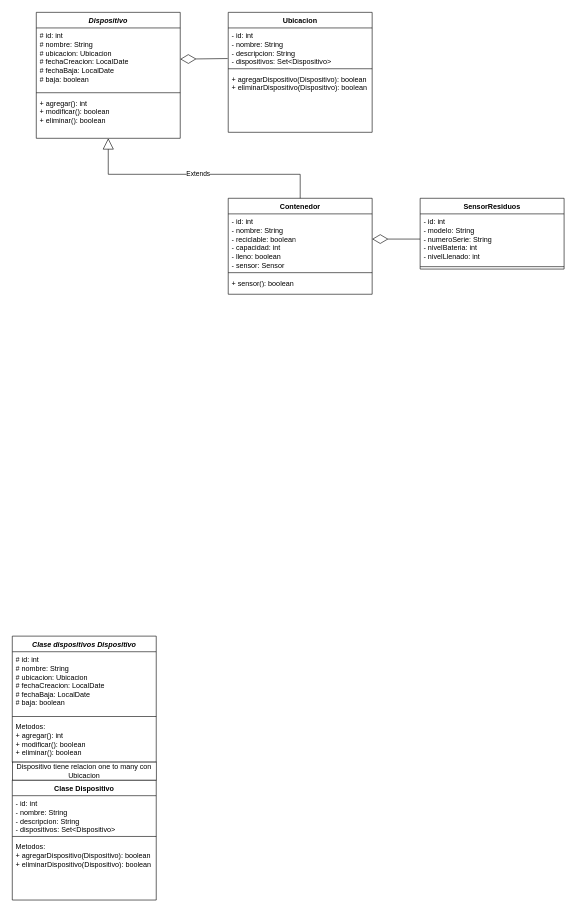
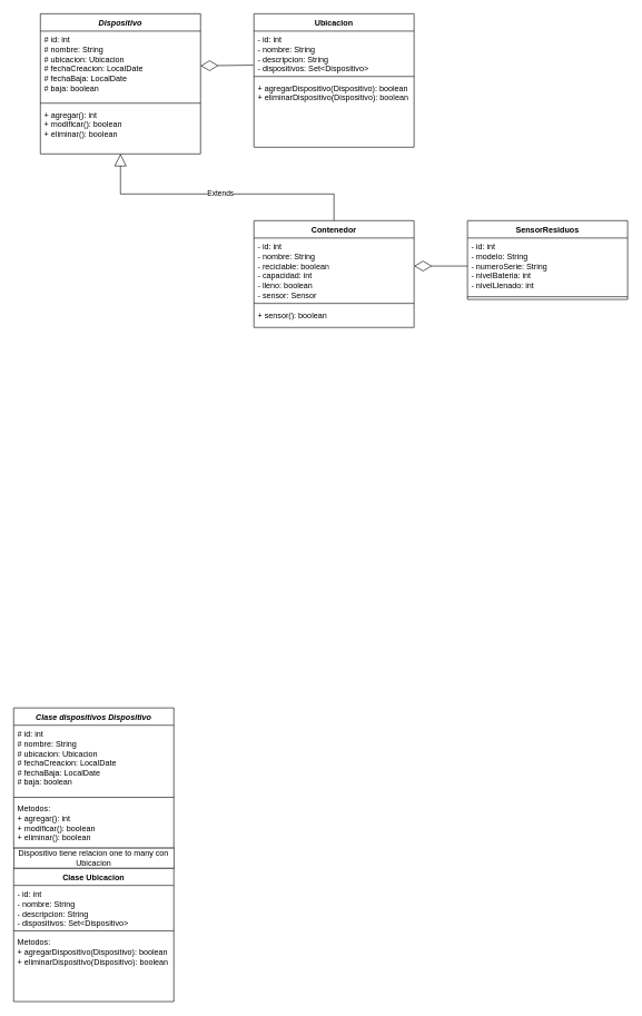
  <mxCell id="0" />
  <mxCell id="1" parent="0" />
  <mxCell id="2" value="Ubicacion" style="swimlane;fontStyle=1;align=center;verticalAlign=top;childLayout=stackLayout;horizontal=1;startSize=26;horizontalStack=0;resizeParent=1;resizeParentMax=0;resizeLast=0;collapsible=1;marginBottom=0;whiteSpace=wrap;html=1;" parent="1" vertex="1"><mxGeometry x="380" y="20" width="240" height="200" as="geometry"><mxRectangle x="480" y="400" width="80" height="30" as="alternateBounds" /></mxGeometry></mxCell>
  <mxCell id="3" value="- id: int&lt;br&gt;- nombre: String&lt;br&gt;- descripcion: String&lt;br&gt;- dispositivos: Set&amp;lt;Dispositivo&amp;gt;" style="text;strokeColor=none;fillColor=none;align=left;verticalAlign=top;spacingLeft=4;spacingRight=4;overflow=hidden;rotatable=0;points=[[0,0.5],[1,0.5]];portConstraint=eastwest;whiteSpace=wrap;html=1;" parent="2" vertex="1"><mxGeometry y="26" width="240" height="64" as="geometry" /></mxCell>
  <mxCell id="4" value="" style="line;strokeWidth=1;fillColor=none;align=left;verticalAlign=middle;spacingTop=-1;spacingLeft=3;spacingRight=3;rotatable=0;labelPosition=right;points=[];portConstraint=eastwest;strokeColor=inherit;" parent="2" vertex="1"><mxGeometry y="90" width="240" height="8" as="geometry" /></mxCell>
  <mxCell id="5" value="+ agregarDispositivo(Dispositivo): boolean&lt;br&gt;+ eliminarDispositivo(Dispositivo): boolean" style="text;strokeColor=none;fillColor=none;align=left;verticalAlign=top;spacingLeft=4;spacingRight=4;overflow=hidden;rotatable=0;points=[[0,0.5],[1,0.5]];portConstraint=eastwest;whiteSpace=wrap;html=1;" parent="2" vertex="1"><mxGeometry y="98" width="240" height="102" as="geometry" /></mxCell>
  <mxCell id="6" value="&lt;i&gt;Dispositivo&lt;/i&gt;" style="swimlane;fontStyle=1;align=center;verticalAlign=top;childLayout=stackLayout;horizontal=1;startSize=26;horizontalStack=0;resizeParent=1;resizeParentMax=0;resizeLast=0;collapsible=1;marginBottom=0;whiteSpace=wrap;html=1;" parent="1" vertex="1"><mxGeometry x="60" y="20" width="240" height="210" as="geometry"><mxRectangle x="480" y="400" width="80" height="30" as="alternateBounds" /></mxGeometry></mxCell>
  <mxCell id="7" value="# id: int&lt;br&gt;# nombre: String&lt;br&gt;# ubicacion: Ubicacion&lt;br&gt;# fechaCreacion: LocalDate&lt;br&gt;# fechaBaja: LocalDate&lt;br&gt;# baja: boolean" style="text;strokeColor=none;fillColor=none;align=left;verticalAlign=top;spacingLeft=4;spacingRight=4;overflow=hidden;rotatable=0;points=[[0,0.5],[1,0.5]];portConstraint=eastwest;whiteSpace=wrap;html=1;" parent="6" vertex="1"><mxGeometry y="26" width="240" height="104" as="geometry" /></mxCell>
  <mxCell id="8" value="" style="line;strokeWidth=1;fillColor=none;align=left;verticalAlign=middle;spacingTop=-1;spacingLeft=3;spacingRight=3;rotatable=0;labelPosition=right;points=[];portConstraint=eastwest;strokeColor=inherit;" parent="6" vertex="1"><mxGeometry y="130" width="240" height="8" as="geometry" /></mxCell>
  <mxCell id="9" value="+ agregar(): int&lt;br&gt;+ modificar(): boolean&lt;br&gt;+ eliminar(): boolean" style="text;strokeColor=none;fillColor=none;align=left;verticalAlign=top;spacingLeft=4;spacingRight=4;overflow=hidden;rotatable=0;points=[[0,0.5],[1,0.5]];portConstraint=eastwest;whiteSpace=wrap;html=1;" parent="6" vertex="1"><mxGeometry y="138" width="240" height="72" as="geometry" /></mxCell>
  <mxCell id="10" value="Contenedor" style="swimlane;fontStyle=1;align=center;verticalAlign=top;childLayout=stackLayout;horizontal=1;startSize=26;horizontalStack=0;resizeParent=1;resizeParentMax=0;resizeLast=0;collapsible=1;marginBottom=0;whiteSpace=wrap;html=1;" parent="1" vertex="1"><mxGeometry x="380" y="330" width="240" height="160" as="geometry"><mxRectangle x="480" y="400" width="80" height="30" as="alternateBounds" /></mxGeometry></mxCell>
  <mxCell id="11" value="- id: int&lt;br&gt;- nombre: String&lt;br&gt;- reciclable: boolean&lt;br&gt;- capacidad: int&lt;br&gt;- lleno: boolean&lt;br&gt;- sensor: Sensor" style="text;strokeColor=none;fillColor=none;align=left;verticalAlign=top;spacingLeft=4;spacingRight=4;overflow=hidden;rotatable=0;points=[[0,0.5],[1,0.5]];portConstraint=eastwest;whiteSpace=wrap;html=1;" parent="10" vertex="1"><mxGeometry y="26" width="240" height="94" as="geometry" /></mxCell>
  <mxCell id="12" value="" style="line;strokeWidth=1;fillColor=none;align=left;verticalAlign=middle;spacingTop=-1;spacingLeft=3;spacingRight=3;rotatable=0;labelPosition=right;points=[];portConstraint=eastwest;strokeColor=inherit;" parent="10" vertex="1"><mxGeometry y="120" width="240" height="8" as="geometry" /></mxCell>
  <mxCell id="13" value="+ sensor(): boolean" style="text;strokeColor=none;fillColor=none;align=left;verticalAlign=top;spacingLeft=4;spacingRight=4;overflow=hidden;rotatable=0;points=[[0,0.5],[1,0.5]];portConstraint=eastwest;whiteSpace=wrap;html=1;" parent="10" vertex="1"><mxGeometry y="128" width="240" height="32" as="geometry" /></mxCell>
  <mxCell id="14" value="Extends" style="endArrow=block;endSize=16;endFill=0;html=1;rounded=0;exitX=0.5;exitY=0;exitDx=0;exitDy=0;entryX=0.5;entryY=1;entryDx=0;entryDy=0;entryPerimeter=0;" parent="1" source="10" target="9" edge="1"><mxGeometry width="160" relative="1" as="geometry"><mxPoint x="500" y="340" as="sourcePoint" /><mxPoint x="220" y="210" as="targetPoint" /><Array as="points"><mxPoint x="500" y="290" /><mxPoint x="180" y="290" /></Array></mxGeometry></mxCell>
  <mxCell id="15" value="" style="endArrow=diamondThin;endFill=0;endSize=24;html=1;rounded=0;entryX=1;entryY=0.5;entryDx=0;entryDy=0;exitX=-0.004;exitY=0.797;exitDx=0;exitDy=0;exitPerimeter=0;" parent="1" source="3" target="7" edge="1"><mxGeometry width="160" relative="1" as="geometry"><mxPoint x="380" y="120" as="sourcePoint" /><mxPoint x="560" y="290" as="targetPoint" /></mxGeometry></mxCell>
  <mxCell id="16" value="SensorResiduos" style="swimlane;fontStyle=1;align=center;verticalAlign=top;childLayout=stackLayout;horizontal=1;startSize=26;horizontalStack=0;resizeParent=1;resizeParentMax=0;resizeLast=0;collapsible=1;marginBottom=0;whiteSpace=wrap;html=1;" parent="1" vertex="1"><mxGeometry x="700" y="330" width="240" height="118" as="geometry"><mxRectangle x="480" y="400" width="80" height="30" as="alternateBounds" /></mxGeometry></mxCell>
  <mxCell id="17" value="- id: int&lt;br&gt;- modelo: String&lt;br&gt;- numeroSerie: String&lt;br&gt;- nivelBateria: int&lt;br&gt;- nivelLlenado: int" style="text;strokeColor=none;fillColor=none;align=left;verticalAlign=top;spacingLeft=4;spacingRight=4;overflow=hidden;rotatable=0;points=[[0,0.5],[1,0.5]];portConstraint=eastwest;whiteSpace=wrap;html=1;" parent="16" vertex="1"><mxGeometry y="26" width="240" height="84" as="geometry" /></mxCell>
  <mxCell id="18" value="" style="line;strokeWidth=1;fillColor=none;align=left;verticalAlign=middle;spacingTop=-1;spacingLeft=3;spacingRight=3;rotatable=0;labelPosition=right;points=[];portConstraint=eastwest;strokeColor=inherit;" parent="16" vertex="1"><mxGeometry y="110" width="240" height="8" as="geometry" /></mxCell>
  <mxCell id="19" value="" style="endArrow=diamondThin;endFill=0;endSize=24;html=1;rounded=0;exitX=0;exitY=0.5;exitDx=0;exitDy=0;" parent="1" source="17" edge="1"><mxGeometry width="160" relative="1" as="geometry"><mxPoint x="640" y="470" as="sourcePoint" /><mxPoint x="620" y="398" as="targetPoint" /></mxGeometry></mxCell>
- <mxCell id="20" value="Clase Dispositivo" style="swimlane;fontStyle=1;align=center;verticalAlign=top;childLayout=stackLayout;horizontal=1;startSize=26;horizontalStack=0;resizeParent=1;resizeParentMax=0;resizeLast=0;collapsible=1;marginBottom=0;whiteSpace=wrap;html=1;" parent="1" vertex="1"><mxGeometry x="20" y="1300" width="240" height="200" as="geometry"><mxRectangle x="480" y="400" width="80" height="30" as="alternateBounds" /></mxGeometry></mxCell>
+ <mxCell id="20" value="Clase Ubicacion" style="swimlane;fontStyle=1;align=center;verticalAlign=top;childLayout=stackLayout;horizontal=1;startSize=26;horizontalStack=0;resizeParent=1;resizeParentMax=0;resizeLast=0;collapsible=1;marginBottom=0;whiteSpace=wrap;html=1;" parent="1" vertex="1"><mxGeometry x="20" y="1300" width="240" height="200" as="geometry"><mxRectangle x="480" y="400" width="80" height="30" as="alternateBounds" /></mxGeometry></mxCell>
  <mxCell id="21" value="- id: int&lt;br&gt;- nombre: String&lt;br&gt;- descripcion: String&lt;br&gt;- dispositivos: Set&amp;lt;Dispositivo&amp;gt;" style="text;strokeColor=none;fillColor=none;align=left;verticalAlign=top;spacingLeft=4;spacingRight=4;overflow=hidden;rotatable=0;points=[[0,0.5],[1,0.5]];portConstraint=eastwest;whiteSpace=wrap;html=1;" parent="20" vertex="1"><mxGeometry y="26" width="240" height="64" as="geometry" /></mxCell>
  <mxCell id="22" value="" style="line;strokeWidth=1;fillColor=none;align=left;verticalAlign=middle;spacingTop=-1;spacingLeft=3;spacingRight=3;rotatable=0;labelPosition=right;points=[];portConstraint=eastwest;strokeColor=inherit;" parent="20" vertex="1"><mxGeometry y="90" width="240" height="8" as="geometry" /></mxCell>
  <mxCell id="23" value="Metodos:&lt;br&gt;+ agregarDispositivo(Dispositivo): boolean&lt;br&gt;+ eliminarDispositivo(Dispositivo): boolean" style="text;strokeColor=none;fillColor=none;align=left;verticalAlign=top;spacingLeft=4;spacingRight=4;overflow=hidden;rotatable=0;points=[[0,0.5],[1,0.5]];portConstraint=eastwest;whiteSpace=wrap;html=1;" parent="20" vertex="1"><mxGeometry y="98" width="240" height="102" as="geometry" /></mxCell>
  <mxCell id="24" value="&lt;i&gt;Clase dispositivos Dispositivo&lt;/i&gt;" style="swimlane;fontStyle=1;align=center;verticalAlign=top;childLayout=stackLayout;horizontal=1;startSize=26;horizontalStack=0;resizeParent=1;resizeParentMax=0;resizeLast=0;collapsible=1;marginBottom=0;whiteSpace=wrap;html=1;" parent="1" vertex="1"><mxGeometry x="20" y="1060" width="240" height="210" as="geometry"><mxRectangle x="480" y="400" width="80" height="30" as="alternateBounds" /></mxGeometry></mxCell>
  <mxCell id="25" value="# id: int&lt;br&gt;# nombre: String&lt;br&gt;# ubicacion: Ubicacion&lt;br&gt;# fechaCreacion: LocalDate&lt;br&gt;# fechaBaja: LocalDate&lt;br&gt;# baja: boolean" style="text;strokeColor=none;fillColor=none;align=left;verticalAlign=top;spacingLeft=4;spacingRight=4;overflow=hidden;rotatable=0;points=[[0,0.5],[1,0.5]];portConstraint=eastwest;whiteSpace=wrap;html=1;" parent="24" vertex="1"><mxGeometry y="26" width="240" height="104" as="geometry" /></mxCell>
  <mxCell id="26" value="" style="line;strokeWidth=1;fillColor=none;align=left;verticalAlign=middle;spacingTop=-1;spacingLeft=3;spacingRight=3;rotatable=0;labelPosition=right;points=[];portConstraint=eastwest;strokeColor=inherit;" parent="24" vertex="1"><mxGeometry y="130" width="240" height="8" as="geometry" /></mxCell>
  <mxCell id="27" value="Metodos:&lt;br&gt;+ agregar(): int&lt;br&gt;+ modificar(): boolean&lt;br&gt;+ eliminar(): boolean" style="text;strokeColor=none;fillColor=none;align=left;verticalAlign=top;spacingLeft=4;spacingRight=4;overflow=hidden;rotatable=0;points=[[0,0.5],[1,0.5]];portConstraint=eastwest;whiteSpace=wrap;html=1;" parent="24" vertex="1"><mxGeometry y="138" width="240" height="72" as="geometry" /></mxCell>
  <mxCell id="28" value="Dispositivo tiene relacion one to many con Ubicacion" style="html=1;whiteSpace=wrap;" parent="1" vertex="1"><mxGeometry x="20" y="1270" width="240" height="30" as="geometry" /></mxCell>
